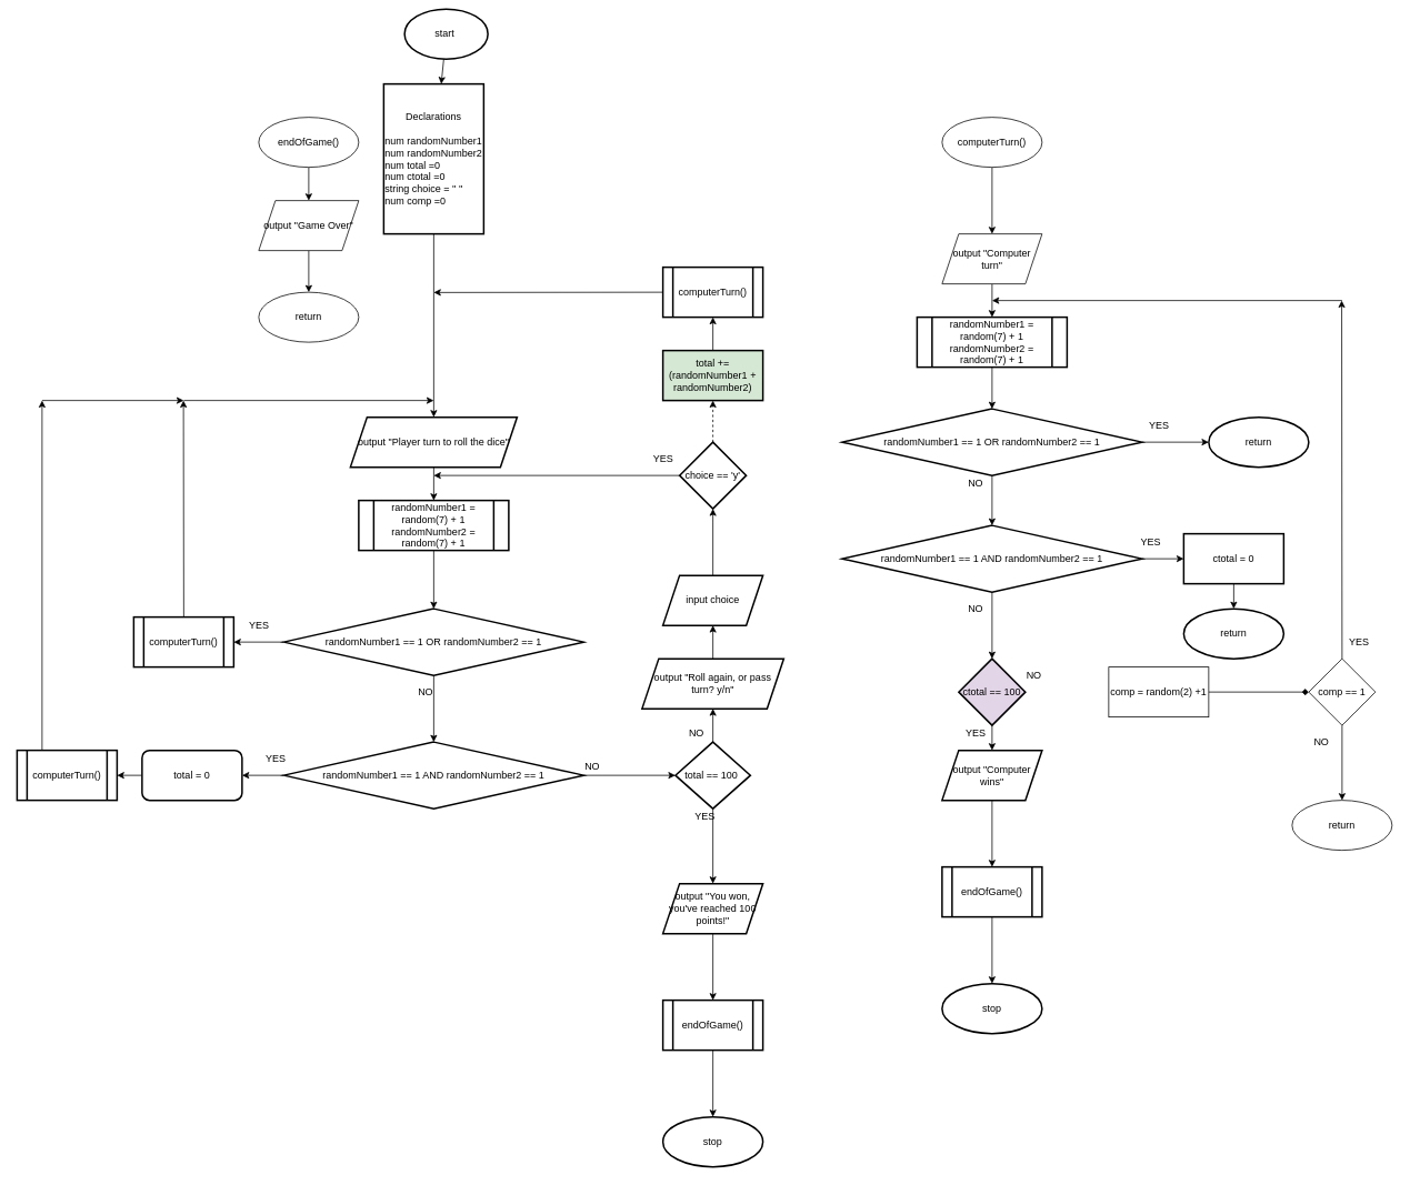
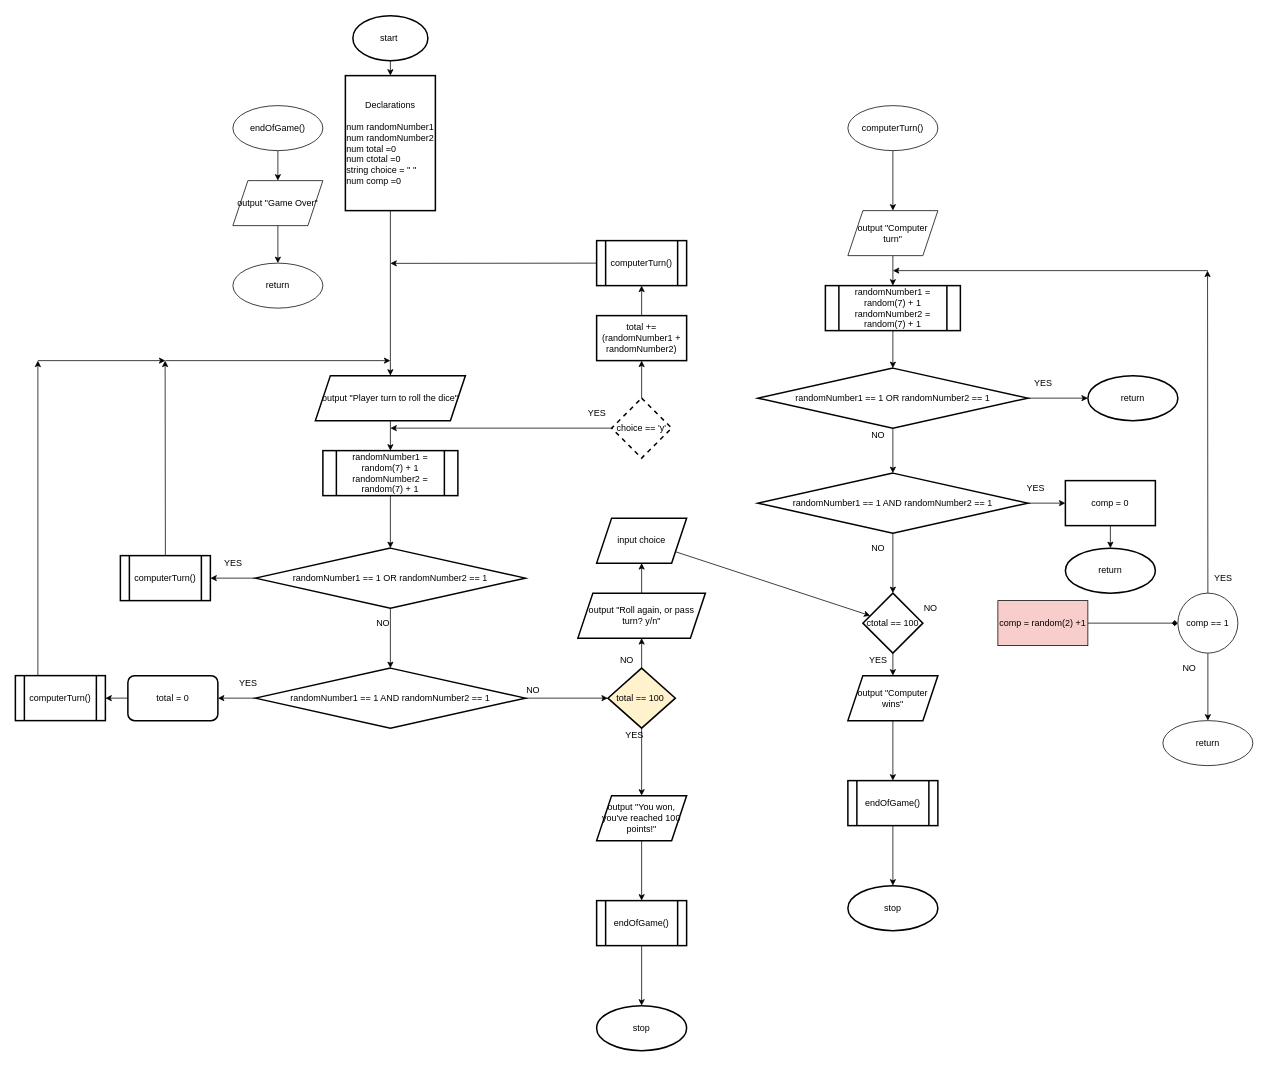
  <mxCell id="0" />
  <mxCell id="1" parent="0" />
  <mxCell id="2" value="" style="edgeStyle=none;html=1;" edge="1" parent="1" source="3" target="4"><mxGeometry relative="1" as="geometry" /></mxCell>
- <mxCell id="3" value="start&amp;nbsp;" style="strokeWidth=2;html=1;shape=mxgraph.flowchart.start_1;whiteSpace=wrap;" vertex="1" parent="1"><mxGeometry x="485" y="10" width="100" height="60" as="geometry" /></mxCell>
+ <mxCell id="3" value="start&amp;nbsp;" style="strokeWidth=2;html=1;shape=mxgraph.flowchart.start_1;whiteSpace=wrap;" vertex="1" parent="1"><mxGeometry x="470" y="20" width="100" height="60" as="geometry" /></mxCell>
  <mxCell id="4" value="Declarations&lt;br&gt;&lt;br&gt;num randomNumber1&lt;br&gt;num randomNumber2&lt;br&gt;&lt;div style=&quot;text-align: left&quot;&gt;num total =0&lt;/div&gt;&lt;div style=&quot;text-align: left&quot;&gt;num ctotal =0&lt;/div&gt;&lt;div style=&quot;text-align: left&quot;&gt;string choice = '' ''&lt;/div&gt;&lt;div style=&quot;text-align: left&quot;&gt;num comp =0&lt;/div&gt;" style="whiteSpace=wrap;html=1;strokeWidth=2;" vertex="1" parent="1"><mxGeometry x="460" y="100" width="120" height="180" as="geometry" /></mxCell>
  <mxCell id="5" value="" style="edgeStyle=none;html=1;exitX=0.5;exitY=1;exitDx=0;exitDy=0;" edge="1" parent="1" target="7" source="4"><mxGeometry relative="1" as="geometry"><mxPoint x="520" y="460" as="sourcePoint" /></mxGeometry></mxCell>
  <mxCell id="6" value="" style="edgeStyle=none;html=1;" edge="1" parent="1" source="7"><mxGeometry relative="1" as="geometry"><mxPoint x="520" y="600" as="targetPoint" /></mxGeometry></mxCell>
  <mxCell id="7" value="output &quot;Player turn to roll the dice&quot;" style="shape=parallelogram;perimeter=parallelogramPerimeter;whiteSpace=wrap;html=1;fixedSize=1;strokeWidth=2;" vertex="1" parent="1"><mxGeometry x="420" y="500" width="200" height="60" as="geometry" /></mxCell>
  <mxCell id="8" value="" style="edgeStyle=none;html=1;" edge="1" parent="1" source="9" target="12"><mxGeometry relative="1" as="geometry" /></mxCell>
  <mxCell id="9" value="randomNumber1 = random(7) + 1&lt;br&gt;randomNumber2 = random(7) + 1" style="shape=process;whiteSpace=wrap;html=1;backgroundOutline=1;strokeWidth=2;" vertex="1" parent="1"><mxGeometry x="430" y="600" width="180" height="60" as="geometry" /></mxCell>
  <mxCell id="10" value="" style="edgeStyle=none;html=1;" edge="1" parent="1" source="12" target="16"><mxGeometry relative="1" as="geometry" /></mxCell>
  <mxCell id="11" value="" style="edgeStyle=none;html=1;" edge="1" parent="1" source="12" target="21"><mxGeometry relative="1" as="geometry" /></mxCell>
  <mxCell id="12" value="randomNumber1 == 1 OR randomNumber2 == 1" style="rhombus;whiteSpace=wrap;html=1;strokeWidth=2;" vertex="1" parent="1"><mxGeometry x="340" y="730" width="360" height="80" as="geometry" /></mxCell>
  <mxCell id="13" value="" style="edgeStyle=none;html=1;" edge="1" parent="1" source="14" target="56"><mxGeometry relative="1" as="geometry" /></mxCell>
  <mxCell id="14" value="computerTurn()" style="ellipse;whiteSpace=wrap;html=1;" vertex="1" parent="1"><mxGeometry x="1130" y="140" width="120" height="60" as="geometry" /></mxCell>
  <mxCell id="15" style="edgeStyle=none;html=1;exitX=0.5;exitY=0;exitDx=0;exitDy=0;" edge="1" parent="1" source="16"><mxGeometry relative="1" as="geometry"><mxPoint x="219.667" y="480" as="targetPoint" /></mxGeometry></mxCell>
  <mxCell id="16" value="computerTurn()" style="shape=process;whiteSpace=wrap;html=1;backgroundOutline=1;strokeWidth=2;" vertex="1" parent="1"><mxGeometry x="160" y="740" width="120" height="60" as="geometry" /></mxCell>
  <mxCell id="17" value="" style="endArrow=classic;html=1;" edge="1" parent="1"><mxGeometry width="50" height="50" relative="1" as="geometry"><mxPoint x="220" y="480" as="sourcePoint" /><mxPoint x="520" y="480" as="targetPoint" /></mxGeometry></mxCell>
  <mxCell id="18" value="YES" style="text;html=1;align=center;verticalAlign=middle;resizable=0;points=[];autosize=1;strokeColor=none;fillColor=none;" vertex="1" parent="1"><mxGeometry x="290" y="740" width="40" height="20" as="geometry" /></mxCell>
  <mxCell id="19" value="" style="edgeStyle=none;html=1;" edge="1" parent="1" source="21" target="36"><mxGeometry relative="1" as="geometry" /></mxCell>
  <mxCell id="20" value="" style="edgeStyle=none;html=1;" edge="1" parent="1" source="21" target="67"><mxGeometry relative="1" as="geometry" /></mxCell>
  <mxCell id="21" value="randomNumber1 == 1 AND randomNumber2 == 1" style="rhombus;whiteSpace=wrap;html=1;strokeWidth=2;" vertex="1" parent="1"><mxGeometry x="340" y="890" width="360" height="80" as="geometry" /></mxCell>
  <mxCell id="22" value="" style="edgeStyle=none;html=1;exitX=0.25;exitY=0;exitDx=0;exitDy=0;" edge="1" parent="1" source="23"><mxGeometry relative="1" as="geometry"><mxPoint x="50" y="480" as="targetPoint" /></mxGeometry></mxCell>
  <mxCell id="23" value="computerTurn()" style="shape=process;whiteSpace=wrap;html=1;backgroundOutline=1;strokeWidth=2;" vertex="1" parent="1"><mxGeometry x="20" y="900" width="120" height="60" as="geometry" /></mxCell>
  <mxCell id="24" value="" style="endArrow=classic;html=1;" edge="1" parent="1"><mxGeometry width="50" height="50" relative="1" as="geometry"><mxPoint x="50" y="480" as="sourcePoint" /><mxPoint x="220" y="480" as="targetPoint" /></mxGeometry></mxCell>
  <mxCell id="25" value="YES" style="text;html=1;align=center;verticalAlign=middle;resizable=0;points=[];autosize=1;strokeColor=none;fillColor=none;" vertex="1" parent="1"><mxGeometry x="310" y="900" width="40" height="20" as="geometry" /></mxCell>
  <mxCell id="26" value="NO" style="text;html=1;align=center;verticalAlign=middle;resizable=0;points=[];autosize=1;strokeColor=none;fillColor=none;" vertex="1" parent="1"><mxGeometry x="495" y="820" width="30" height="20" as="geometry" /></mxCell>
  <mxCell id="27" value="" style="edgeStyle=none;html=1;" edge="1" parent="1" source="28" target="30"><mxGeometry relative="1" as="geometry" /></mxCell>
  <mxCell id="28" value="output &quot;Roll again, or pass turn? y/n&quot;" style="shape=parallelogram;perimeter=parallelogramPerimeter;whiteSpace=wrap;html=1;fixedSize=1;strokeWidth=2;" vertex="1" parent="1"><mxGeometry x="770" y="790" width="170" height="60" as="geometry" /></mxCell>
- <mxCell id="29" value="" style="edgeStyle=none;html=1;" edge="1" parent="1" source="30" target="33"><mxGeometry relative="1" as="geometry" /></mxCell>
+ <mxCell id="29" value="" style="edgeStyle=none;html=1;" edge="1" parent="1" source="30" target="75"><mxGeometry relative="1" as="geometry" /></mxCell>
  <mxCell id="30" value="input choice" style="shape=parallelogram;perimeter=parallelogramPerimeter;whiteSpace=wrap;html=1;fixedSize=1;strokeWidth=2;" vertex="1" parent="1"><mxGeometry x="795" y="690" width="120" height="60" as="geometry" /></mxCell>
  <mxCell id="31" style="edgeStyle=none;html=1;exitX=0;exitY=0.5;exitDx=0;exitDy=0;" edge="1" parent="1" source="33"><mxGeometry relative="1" as="geometry"><mxPoint x="520" y="570" as="targetPoint" /></mxGeometry></mxCell>
- <mxCell id="32" value="" style="edgeStyle=none;html=1;dashed=1;" edge="1" parent="1" source="33" target="52"><mxGeometry relative="1" as="geometry" /></mxCell>
- <mxCell id="33" value="choice == 'y'" style="rhombus;whiteSpace=wrap;html=1;strokeWidth=2;" vertex="1" parent="1"><mxGeometry x="815" y="530" width="80" height="80" as="geometry" /></mxCell>
+ <mxCell id="32" value="" style="edgeStyle=none;html=1;" edge="1" parent="1" source="33" target="52"><mxGeometry relative="1" as="geometry" /></mxCell>
+ <mxCell id="33" value="choice == 'y'" style="rhombus;whiteSpace=wrap;html=1;strokeWidth=2;dashed=1;" vertex="1" parent="1"><mxGeometry x="815" y="530" width="80" height="80" as="geometry" /></mxCell>
  <mxCell id="34" value="" style="edgeStyle=none;html=1;" edge="1" parent="1" source="36" target="28"><mxGeometry relative="1" as="geometry" /></mxCell>
  <mxCell id="35" value="" style="edgeStyle=none;html=1;" edge="1" parent="1" source="36" target="45"><mxGeometry relative="1" as="geometry" /></mxCell>
- <mxCell id="36" value="total == 100&amp;nbsp;" style="rhombus;whiteSpace=wrap;html=1;strokeWidth=2;" vertex="1" parent="1"><mxGeometry x="810" y="890" width="90" height="80" as="geometry" /></mxCell>
+ <mxCell id="36" value="total == 100&amp;nbsp;" style="rhombus;whiteSpace=wrap;html=1;strokeWidth=2;fillColor=#fff2cc;" vertex="1" parent="1"><mxGeometry x="810" y="890" width="90" height="80" as="geometry" /></mxCell>
  <mxCell id="37" value="" style="edgeStyle=none;html=1;" edge="1" parent="1" source="38" target="40"><mxGeometry relative="1" as="geometry" /></mxCell>
  <mxCell id="38" value="endOfGame()" style="ellipse;whiteSpace=wrap;html=1;" vertex="1" parent="1"><mxGeometry x="310" y="140" width="120" height="60" as="geometry" /></mxCell>
  <mxCell id="39" value="" style="edgeStyle=none;html=1;" edge="1" parent="1" source="40" target="41"><mxGeometry relative="1" as="geometry" /></mxCell>
  <mxCell id="40" value="output &quot;Game Over&quot;" style="shape=parallelogram;perimeter=parallelogramPerimeter;whiteSpace=wrap;html=1;fixedSize=1;" vertex="1" parent="1"><mxGeometry x="310" y="240" width="120" height="60" as="geometry" /></mxCell>
  <mxCell id="41" value="return" style="ellipse;whiteSpace=wrap;html=1;" vertex="1" parent="1"><mxGeometry x="310" y="350" width="120" height="60" as="geometry" /></mxCell>
  <mxCell id="42" value="NO" style="text;html=1;align=center;verticalAlign=middle;resizable=0;points=[];autosize=1;strokeColor=none;fillColor=none;" vertex="1" parent="1"><mxGeometry x="695" y="910" width="30" height="20" as="geometry" /></mxCell>
  <mxCell id="43" value="NO" style="text;html=1;align=center;verticalAlign=middle;resizable=0;points=[];autosize=1;strokeColor=none;fillColor=none;" vertex="1" parent="1"><mxGeometry x="820" y="870" width="30" height="20" as="geometry" /></mxCell>
  <mxCell id="44" value="" style="edgeStyle=none;html=1;" edge="1" parent="1" source="45" target="47"><mxGeometry relative="1" as="geometry" /></mxCell>
  <mxCell id="45" value="output &quot;You won, you've reached 100 points!&quot;" style="shape=parallelogram;perimeter=parallelogramPerimeter;whiteSpace=wrap;html=1;fixedSize=1;strokeWidth=2;" vertex="1" parent="1"><mxGeometry x="795" y="1060" width="120" height="60" as="geometry" /></mxCell>
  <mxCell id="46" value="" style="edgeStyle=none;html=1;" edge="1" parent="1" source="47" target="48"><mxGeometry relative="1" as="geometry" /></mxCell>
  <mxCell id="47" value="endOfGame()" style="shape=process;whiteSpace=wrap;html=1;backgroundOutline=1;strokeWidth=2;" vertex="1" parent="1"><mxGeometry x="795" y="1200" width="120" height="60" as="geometry" /></mxCell>
  <mxCell id="48" value="stop" style="ellipse;whiteSpace=wrap;html=1;strokeWidth=2;" vertex="1" parent="1"><mxGeometry x="795" y="1340" width="120" height="60" as="geometry" /></mxCell>
  <mxCell id="49" value="YES" style="text;html=1;align=center;verticalAlign=middle;resizable=0;points=[];autosize=1;strokeColor=none;fillColor=none;" vertex="1" parent="1"><mxGeometry x="825" y="970" width="40" height="20" as="geometry" /></mxCell>
  <mxCell id="50" value="YES" style="text;html=1;align=center;verticalAlign=middle;resizable=0;points=[];autosize=1;strokeColor=none;fillColor=none;" vertex="1" parent="1"><mxGeometry x="775" y="540" width="40" height="20" as="geometry" /></mxCell>
  <mxCell id="51" value="" style="edgeStyle=none;html=1;" edge="1" parent="1" source="52" target="54"><mxGeometry relative="1" as="geometry" /></mxCell>
- <mxCell id="52" value="total += (randomNumber1 + randomNumber2)" style="whiteSpace=wrap;html=1;strokeWidth=2;fillColor=#d5e8d4;" vertex="1" parent="1"><mxGeometry x="795" y="420" width="120" height="60" as="geometry" /></mxCell>
+ <mxCell id="52" value="total += (randomNumber1 + randomNumber2)" style="whiteSpace=wrap;html=1;strokeWidth=2;" vertex="1" parent="1"><mxGeometry x="795" y="420" width="120" height="60" as="geometry" /></mxCell>
  <mxCell id="53" style="edgeStyle=none;html=1;exitX=0;exitY=0.5;exitDx=0;exitDy=0;" edge="1" parent="1" source="54"><mxGeometry relative="1" as="geometry"><mxPoint x="520" y="350.333" as="targetPoint" /></mxGeometry></mxCell>
  <mxCell id="54" value="computerTurn()" style="shape=process;whiteSpace=wrap;html=1;backgroundOutline=1;strokeWidth=2;" vertex="1" parent="1"><mxGeometry x="795" y="320" width="120" height="60" as="geometry" /></mxCell>
  <mxCell id="55" value="" style="edgeStyle=none;html=1;" edge="1" parent="1" source="56" target="58"><mxGeometry relative="1" as="geometry" /></mxCell>
  <mxCell id="56" value="output &quot;Computer turn&quot;" style="shape=parallelogram;perimeter=parallelogramPerimeter;whiteSpace=wrap;html=1;fixedSize=1;" vertex="1" parent="1"><mxGeometry x="1130" y="280" width="120" height="60" as="geometry" /></mxCell>
  <mxCell id="57" value="" style="edgeStyle=none;html=1;" edge="1" parent="1" source="58" target="61"><mxGeometry relative="1" as="geometry" /></mxCell>
  <mxCell id="58" value="randomNumber1 = random(7) + 1&lt;br&gt;randomNumber2 = random(7) + 1" style="shape=process;whiteSpace=wrap;html=1;backgroundOutline=1;strokeWidth=2;" vertex="1" parent="1"><mxGeometry x="1100" y="380" width="180" height="60" as="geometry" /></mxCell>
  <mxCell id="59" value="" style="edgeStyle=none;html=1;" edge="1" parent="1" source="61" target="64"><mxGeometry relative="1" as="geometry" /></mxCell>
  <mxCell id="60" value="" style="edgeStyle=none;html=1;" edge="1" parent="1" source="61" target="65"><mxGeometry relative="1" as="geometry" /></mxCell>
  <mxCell id="61" value="randomNumber1 == 1 OR randomNumber2 == 1" style="rhombus;whiteSpace=wrap;html=1;strokeWidth=2;" vertex="1" parent="1"><mxGeometry x="1010" y="490" width="360" height="80" as="geometry" /></mxCell>
  <mxCell id="62" value="" style="edgeStyle=none;html=1;" edge="1" parent="1" source="64" target="69"><mxGeometry relative="1" as="geometry" /></mxCell>
  <mxCell id="63" value="" style="edgeStyle=none;html=1;" edge="1" parent="1" source="64" target="75"><mxGeometry relative="1" as="geometry" /></mxCell>
  <mxCell id="64" value="randomNumber1 == 1 AND randomNumber2 == 1" style="rhombus;whiteSpace=wrap;html=1;strokeWidth=2;" vertex="1" parent="1"><mxGeometry x="1010" y="630" width="360" height="80" as="geometry" /></mxCell>
  <mxCell id="65" value="return" style="ellipse;whiteSpace=wrap;html=1;strokeWidth=2;" vertex="1" parent="1"><mxGeometry x="1450" y="500" width="120" height="60" as="geometry" /></mxCell>
  <mxCell id="66" value="" style="edgeStyle=none;html=1;" edge="1" parent="1" source="67" target="23"><mxGeometry relative="1" as="geometry" /></mxCell>
  <mxCell id="67" value="total = 0" style="whiteSpace=wrap;html=1;strokeWidth=2;rounded=1;" vertex="1" parent="1"><mxGeometry x="170" y="900" width="120" height="60" as="geometry" /></mxCell>
  <mxCell id="68" value="" style="edgeStyle=none;html=1;" edge="1" parent="1" source="69" target="70"><mxGeometry relative="1" as="geometry" /></mxCell>
- <mxCell id="69" value="ctotal = 0" style="whiteSpace=wrap;html=1;strokeWidth=2;" vertex="1" parent="1"><mxGeometry x="1420" y="640" width="120" height="60" as="geometry" /></mxCell>
+ <mxCell id="69" value="comp = 0" style="whiteSpace=wrap;html=1;strokeWidth=2;" vertex="1" parent="1"><mxGeometry x="1420" y="640" width="120" height="60" as="geometry" /></mxCell>
  <mxCell id="70" value="return" style="ellipse;whiteSpace=wrap;html=1;strokeWidth=2;" vertex="1" parent="1"><mxGeometry x="1420" y="730" width="120" height="60" as="geometry" /></mxCell>
  <mxCell id="71" value="YES" style="text;html=1;align=center;verticalAlign=middle;resizable=0;points=[];autosize=1;strokeColor=none;fillColor=none;" vertex="1" parent="1"><mxGeometry x="1370" y="500" width="40" height="20" as="geometry" /></mxCell>
  <mxCell id="72" value="NO" style="text;html=1;align=center;verticalAlign=middle;resizable=0;points=[];autosize=1;strokeColor=none;fillColor=none;" vertex="1" parent="1"><mxGeometry x="1155" y="570" width="30" height="20" as="geometry" /></mxCell>
  <mxCell id="73" value="YES" style="text;html=1;align=center;verticalAlign=middle;resizable=0;points=[];autosize=1;strokeColor=none;fillColor=none;" vertex="1" parent="1"><mxGeometry x="1360" y="640" width="40" height="20" as="geometry" /></mxCell>
  <mxCell id="74" value="" style="edgeStyle=none;html=1;" edge="1" parent="1" source="75" target="78"><mxGeometry relative="1" as="geometry" /></mxCell>
- <mxCell id="75" value="ctotal == 100" style="rhombus;whiteSpace=wrap;html=1;strokeWidth=2;fillColor=#e1d5e7;" vertex="1" parent="1"><mxGeometry x="1150" y="790" width="80" height="80" as="geometry" /></mxCell>
+ <mxCell id="75" value="ctotal == 100" style="rhombus;whiteSpace=wrap;html=1;strokeWidth=2;" vertex="1" parent="1"><mxGeometry x="1150" y="790" width="80" height="80" as="geometry" /></mxCell>
  <mxCell id="76" value="NO" style="text;html=1;align=center;verticalAlign=middle;resizable=0;points=[];autosize=1;strokeColor=none;fillColor=none;" vertex="1" parent="1"><mxGeometry x="1155" y="720" width="30" height="20" as="geometry" /></mxCell>
  <mxCell id="77" value="" style="edgeStyle=none;html=1;" edge="1" parent="1" source="78" target="80"><mxGeometry relative="1" as="geometry" /></mxCell>
  <mxCell id="78" value="output &quot;Computer wins&quot;" style="shape=parallelogram;perimeter=parallelogramPerimeter;whiteSpace=wrap;html=1;fixedSize=1;strokeWidth=2;" vertex="1" parent="1"><mxGeometry x="1130" y="900" width="120" height="60" as="geometry" /></mxCell>
  <mxCell id="79" value="" style="edgeStyle=none;html=1;" edge="1" parent="1" source="80" target="81"><mxGeometry relative="1" as="geometry" /></mxCell>
  <mxCell id="80" value="endOfGame()" style="shape=process;whiteSpace=wrap;html=1;backgroundOutline=1;strokeWidth=2;" vertex="1" parent="1"><mxGeometry x="1130" y="1040" width="120" height="60" as="geometry" /></mxCell>
  <mxCell id="81" value="stop" style="ellipse;whiteSpace=wrap;html=1;strokeWidth=2;" vertex="1" parent="1"><mxGeometry x="1130" y="1180" width="120" height="60" as="geometry" /></mxCell>
  <mxCell id="82" value="YES" style="text;html=1;align=center;verticalAlign=middle;resizable=0;points=[];autosize=1;strokeColor=none;fillColor=none;" vertex="1" parent="1"><mxGeometry x="1150" y="870" width="40" height="20" as="geometry" /></mxCell>
  <mxCell id="83" value="NO" style="text;html=1;align=center;verticalAlign=middle;resizable=0;points=[];autosize=1;strokeColor=none;fillColor=none;" vertex="1" parent="1"><mxGeometry x="1225" y="800" width="30" height="20" as="geometry" /></mxCell>
  <mxCell id="84" value="" style="edgeStyle=none;html=1;endArrow=diamond;" edge="1" parent="1" source="85" target="88"><mxGeometry relative="1" as="geometry" /></mxCell>
- <mxCell id="85" value="comp = random(2) +1" style="whiteSpace=wrap;html=1;" vertex="1" parent="1"><mxGeometry x="1330" y="800" width="120" height="60" as="geometry" /></mxCell>
+ <mxCell id="85" value="comp = random(2) +1" style="whiteSpace=wrap;html=1;fillColor=#f8cecc;" vertex="1" parent="1"><mxGeometry x="1330" y="800" width="120" height="60" as="geometry" /></mxCell>
  <mxCell id="86" value="" style="edgeStyle=none;html=1;" edge="1" parent="1" source="88" target="89"><mxGeometry relative="1" as="geometry" /></mxCell>
  <mxCell id="87" style="edgeStyle=none;html=1;exitX=0.5;exitY=0;exitDx=0;exitDy=0;" edge="1" parent="1" source="88"><mxGeometry relative="1" as="geometry"><mxPoint x="1609.571" y="360" as="targetPoint" /></mxGeometry></mxCell>
- <mxCell id="88" value="comp == 1" style="rhombus;whiteSpace=wrap;html=1;" vertex="1" parent="1"><mxGeometry x="1570" y="790" width="80" height="80" as="geometry" /></mxCell>
+ <mxCell id="88" value="comp == 1" style="ellipse;whiteSpace=wrap;html=1;" vertex="1" parent="1"><mxGeometry x="1570" y="790" width="80" height="80" as="geometry" /></mxCell>
  <mxCell id="89" value="return" style="ellipse;whiteSpace=wrap;html=1;" vertex="1" parent="1"><mxGeometry x="1550" y="960" width="120" height="60" as="geometry" /></mxCell>
  <mxCell id="90" value="NO" style="text;html=1;align=center;verticalAlign=middle;resizable=0;points=[];autosize=1;strokeColor=none;fillColor=none;" vertex="1" parent="1"><mxGeometry x="1570" y="880" width="30" height="20" as="geometry" /></mxCell>
  <mxCell id="91" value="" style="endArrow=classic;html=1;" edge="1" parent="1"><mxGeometry width="50" height="50" relative="1" as="geometry"><mxPoint x="1610" y="360" as="sourcePoint" /><mxPoint x="1190" y="360" as="targetPoint" /></mxGeometry></mxCell>
  <mxCell id="92" value="YES" style="text;html=1;align=center;verticalAlign=middle;resizable=0;points=[];autosize=1;strokeColor=none;fillColor=none;" vertex="1" parent="1"><mxGeometry x="1610" y="760" width="40" height="20" as="geometry" /></mxCell>
